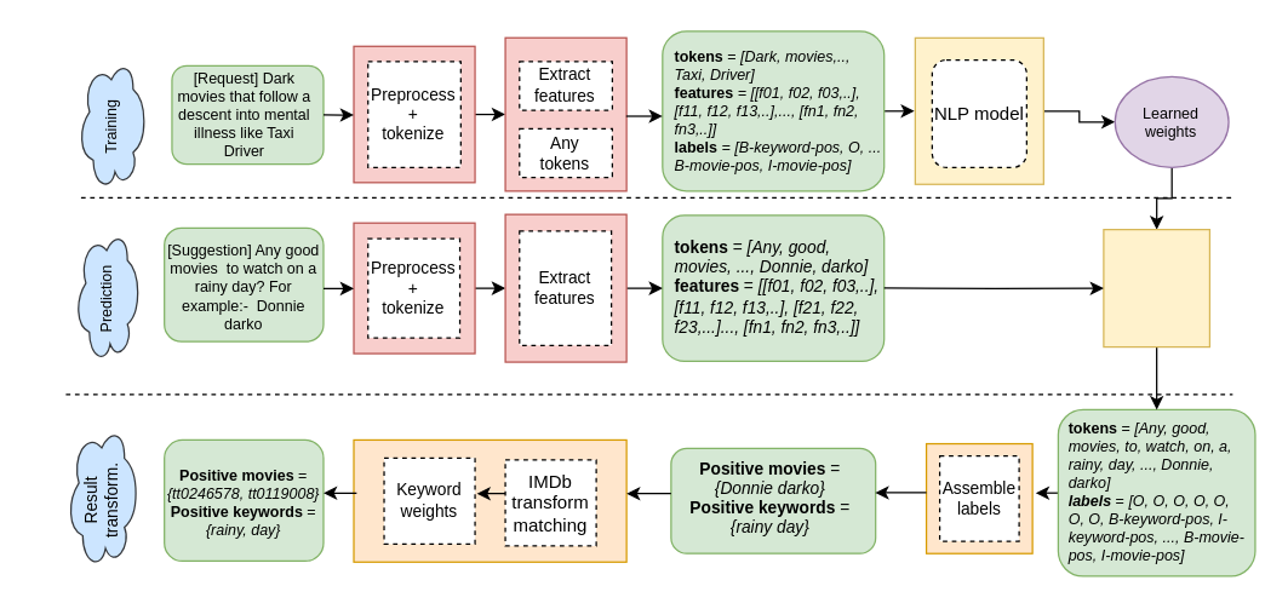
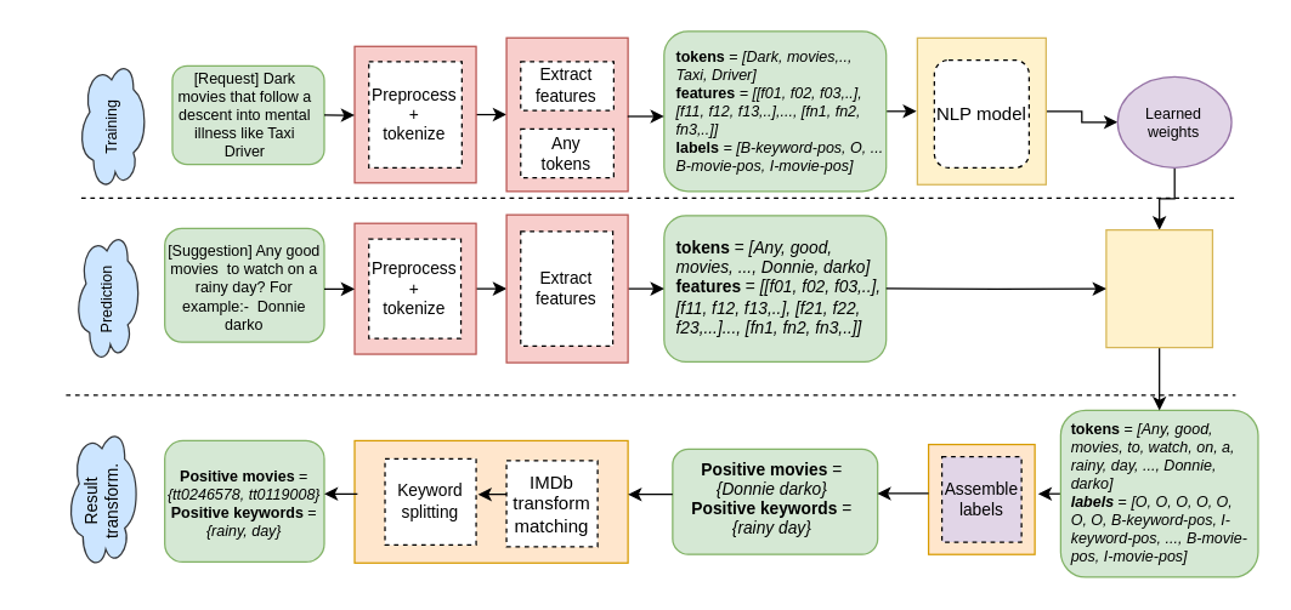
  <mxCell id="0" />
  <mxCell id="1" parent="0" />
  <mxCell id="2" value="" style="edgeStyle=orthogonalEdgeStyle;rounded=0;orthogonalLoop=1;jettySize=auto;html=1;" edge="1" parent="1" source="19" target="12"><mxGeometry relative="1" as="geometry" /></mxCell>
  <mxCell id="3" value="Prediction" style="ellipse;shape=cloud;whiteSpace=wrap;html=1;fillColor=#cce5ff;strokeColor=#36393d;fontSize=10;rotation=-90;" vertex="1" parent="1"><mxGeometry x="26.75" y="174.38" width="86.25" height="45.62" as="geometry" /></mxCell>
  <mxCell id="4" value="&lt;font size=&quot;1&quot;&gt;Training&lt;/font&gt;" style="ellipse;shape=cloud;whiteSpace=wrap;html=1;fillColor=#cce5ff;strokeColor=#36393d;direction=east;rotation=-90;" vertex="1" parent="1"><mxGeometry x="30.5" y="60.04" width="85" height="47.81" as="geometry" /></mxCell>
  <mxCell id="5" value="" style="rounded=1;whiteSpace=wrap;html=1;fillColor=#d5e8d4;strokeColor=#82b366;fontSize=11;align=left;" parent="1" vertex="1"><mxGeometry x="442.38" y="295.63" width="135" height="69.37" as="geometry" /></mxCell>
  <mxCell id="6" value="" style="edgeStyle=orthogonalEdgeStyle;rounded=0;orthogonalLoop=1;jettySize=auto;html=1;" edge="1" parent="1" source="7" target="8"><mxGeometry relative="1" as="geometry" /></mxCell>
  <mxCell id="7" value="" style="rounded=0;whiteSpace=wrap;html=1;direction=south;fillColor=#f8cecc;strokeColor=#b85450;" parent="1" vertex="1"><mxGeometry x="233" y="30" width="80" height="90" as="geometry" /></mxCell>
  <mxCell id="8" value="" style="rounded=0;whiteSpace=wrap;html=1;direction=south;fillColor=#f8cecc;strokeColor=#b85450;" parent="1" vertex="1"><mxGeometry x="332.99" y="24.38" width="80.01" height="101.25" as="geometry" /></mxCell>
  <mxCell id="9" value="" style="rounded=1;whiteSpace=wrap;html=1;fillColor=#d5e8d4;strokeColor=#82b366;" parent="1" vertex="1"><mxGeometry x="436.75" y="20" width="146.25" height="105.63" as="geometry" /></mxCell>
  <mxCell id="10" value="" style="rounded=1;whiteSpace=wrap;html=1;fillColor=#d5e8d4;strokeColor=#82b366;" parent="1" vertex="1"><mxGeometry x="436.75" y="141.56" width="146.25" height="96.49" as="geometry" /></mxCell>
  <mxCell id="11" style="edgeStyle=orthogonalEdgeStyle;rounded=0;orthogonalLoop=1;jettySize=auto;html=1;exitX=0.5;exitY=0;exitDx=0;exitDy=0;entryX=0;entryY=0.5;entryDx=0;entryDy=0;" edge="1" parent="1" source="12" target="14"><mxGeometry relative="1" as="geometry" /></mxCell>
  <mxCell id="12" value="" style="rounded=0;whiteSpace=wrap;html=1;direction=south;fillColor=#fff2cc;strokeColor=#d6b656;" parent="1" vertex="1"><mxGeometry x="603.5" y="24.47" width="84.75" height="96.68" as="geometry" /></mxCell>
  <mxCell id="13" style="edgeStyle=orthogonalEdgeStyle;rounded=0;orthogonalLoop=1;jettySize=auto;html=1;exitX=0.5;exitY=1;exitDx=0;exitDy=0;entryX=0.5;entryY=0;entryDx=0;entryDy=0;" edge="1" parent="1" source="14" target="35"><mxGeometry relative="1" as="geometry" /></mxCell>
  <mxCell id="14" value="Learned weights" style="ellipse;whiteSpace=wrap;html=1;fontSize=10;fillColor=#e1d5e7;strokeColor=#9673a6;" parent="1" vertex="1"><mxGeometry x="735.38" y="50" width="75" height="60" as="geometry" /></mxCell>
  <mxCell id="15" style="edgeStyle=orthogonalEdgeStyle;rounded=0;orthogonalLoop=1;jettySize=auto;html=1;exitX=0;exitY=0.5;exitDx=0;exitDy=0;" edge="1" parent="1" source="16"><mxGeometry relative="1" as="geometry"><mxPoint x="683" y="325.143" as="targetPoint" /></mxGeometry></mxCell>
  <mxCell id="16" value="" style="rounded=1;whiteSpace=wrap;html=1;fillColor=#d5e8d4;strokeColor=#82b366;" parent="1" vertex="1"><mxGeometry x="697.88" y="270" width="130" height="110" as="geometry" /></mxCell>
  <mxCell id="17" value="" style="rounded=1;whiteSpace=wrap;html=1;fillColor=#d5e8d4;strokeColor=#82b366;" parent="1" vertex="1"><mxGeometry x="108" y="150" width="105" height="75" as="geometry" /></mxCell>
  <mxCell id="18" value="&lt;div style=&quot;font-size: 11px;&quot;&gt;&lt;b style=&quot;font-size: 11px;&quot;&gt;tokens&lt;/b&gt; = &lt;i style=&quot;font-size: 11px;&quot;&gt;[&lt;font style=&quot;font-size: 11px;&quot;&gt;Any, good, movies, ..., Donnie, darko]&lt;/font&gt;&lt;/i&gt;&lt;/div&gt;&lt;div style=&quot;font-size: 11px;&quot;&gt;&lt;b style=&quot;font-size: 11px;&quot;&gt;&lt;font style=&quot;font-size: 11px;&quot;&gt;features&lt;/font&gt;&lt;/b&gt;&lt;i style=&quot;font-size: 11px;&quot;&gt;&lt;font style=&quot;font-size: 11px;&quot;&gt; &lt;/font&gt;&lt;/i&gt;&lt;font style=&quot;font-size: 11px;&quot;&gt;= &lt;/font&gt;&lt;font style=&quot;font-size: 11px;&quot;&gt;&lt;i style=&quot;font-size: 11px;&quot;&gt;[&lt;font style=&quot;font-size: 11px;&quot;&gt;[f01, f02, f03,..], [f11, f12, f13,..], [f21, f22, f23,...]..., [fn1, fn2, fn3,..]]&lt;/font&gt;&lt;/i&gt;&lt;/font&gt;&lt;/div&gt;" style="text;whiteSpace=wrap;html=1;align=left;fontSize=11;" vertex="1" parent="1"><mxGeometry x="443" y="150" width="140" height="82.93" as="geometry" /></mxCell>
  <mxCell id="19" value="&lt;div style=&quot;font-size: 10px;&quot;&gt;&lt;font style=&quot;font-size: 10px;&quot;&gt;&lt;b style=&quot;font-size: 10px;&quot;&gt;tokens&lt;/b&gt; = &lt;i style=&quot;font-size: 10px;&quot;&gt;[Dark, movies,.., Taxi, Driver]&lt;/i&gt;&lt;/font&gt;&lt;/div&gt;&lt;div style=&quot;font-size: 10px;&quot;&gt;&lt;font style=&quot;font-size: 10px;&quot;&gt;&lt;b style=&quot;font-size: 10px;&quot;&gt;features&lt;/b&gt;&lt;i style=&quot;font-size: 10px;&quot;&gt; = [[f01, f02, f03,..], [f11, f12, f13,..],..., [fn1, fn2, fn3,..]]&lt;/i&gt;&lt;/font&gt;&lt;/div&gt;&lt;div style=&quot;font-size: 10px;&quot;&gt;&lt;font style=&quot;font-size: 10px;&quot;&gt;&lt;b style=&quot;font-size: 10px;&quot;&gt;labels&lt;/b&gt;&lt;i style=&quot;font-size: 10px;&quot;&gt; = [B-keyword-pos, O, ... B-movie-pos, I-movie-pos]&lt;br style=&quot;font-size: 10px;&quot;&gt;&lt;/i&gt; &lt;/font&gt;&lt;/div&gt;" style="text;html=1;strokeColor=none;fillColor=none;align=left;verticalAlign=middle;whiteSpace=wrap;rounded=0;strokeWidth=1;fontSize=10;" vertex="1" parent="1"><mxGeometry x="443" y="24.38" width="140" height="96.68" as="geometry" /></mxCell>
  <mxCell id="20" value="&lt;div style=&quot;font-size: 11px;&quot;&gt;Preprocess &lt;br style=&quot;font-size: 11px;&quot;&gt;&lt;/div&gt;&lt;div style=&quot;font-size: 11px;&quot;&gt;+&lt;/div&gt;&lt;div style=&quot;font-size: 11px;&quot;&gt;tokenize&lt;/div&gt;" style="rounded=0;whiteSpace=wrap;html=1;fontSize=11;dashed=1;" vertex="1" parent="1"><mxGeometry x="242.38" y="40" width="61.25" height="70" as="geometry" /></mxCell>
  <mxCell id="21" value="Extract features" style="rounded=0;whiteSpace=wrap;html=1;fontSize=11;dashed=1;" vertex="1" parent="1"><mxGeometry x="342.37" y="40" width="61.25" height="32.19" as="geometry" /></mxCell>
  <mxCell id="22" value="&lt;div style=&quot;font-size: 11px;&quot;&gt;Any &lt;br style=&quot;font-size: 11px;&quot;&gt;&lt;/div&gt;&lt;div style=&quot;font-size: 11px;&quot;&gt;tokens&lt;/div&gt;" style="rounded=0;whiteSpace=wrap;html=1;fontSize=11;dashed=1;" vertex="1" parent="1"><mxGeometry x="342.36" y="84.49" width="61.25" height="32.19" as="geometry" /></mxCell>
  <mxCell id="23" value="&lt;div&gt;Result &lt;br&gt;&lt;/div&gt;&lt;div&gt;transform.&lt;/div&gt;" style="ellipse;shape=cloud;whiteSpace=wrap;html=1;fillColor=#cce5ff;strokeColor=#36393d;fontSize=11;rotation=-90;" vertex="1" parent="1"><mxGeometry x="20.25" y="305" width="92.75" height="50" as="geometry" /></mxCell>
  <mxCell id="24" value="" style="rounded=1;whiteSpace=wrap;html=1;fillColor=#d5e8d4;strokeColor=#82b366;" parent="1" vertex="1"><mxGeometry x="113" y="42.85" width="100" height="65" as="geometry" /></mxCell>
  <mxCell id="25" style="edgeStyle=orthogonalEdgeStyle;rounded=0;orthogonalLoop=1;jettySize=auto;html=1;exitX=1;exitY=0.5;exitDx=0;exitDy=0;entryX=0.5;entryY=1;entryDx=0;entryDy=0;" edge="1" parent="1" source="24" target="7"><mxGeometry relative="1" as="geometry" /></mxCell>
  <mxCell id="26" value="[Request] &lt;font style=&quot;font-size: 10px;&quot;&gt;Dark movies that follow a descent into mental illness like Taxi Driver &lt;/font&gt;" style="text;html=1;strokeColor=none;fillColor=none;align=center;verticalAlign=middle;whiteSpace=wrap;rounded=0;strokeWidth=1;fontSize=10;" vertex="1" parent="1"><mxGeometry x="115.5" y="45" width="90" height="60" as="geometry" /></mxCell>
  <mxCell id="27" style="edgeStyle=orthogonalEdgeStyle;rounded=0;orthogonalLoop=1;jettySize=auto;html=1;exitX=0.5;exitY=0;exitDx=0;exitDy=0;entryX=0.5;entryY=1;entryDx=0;entryDy=0;" edge="1" parent="1" source="28" target="31"><mxGeometry relative="1" as="geometry" /></mxCell>
  <mxCell id="28" value="" style="rounded=0;whiteSpace=wrap;html=1;direction=south;fillColor=#f8cecc;strokeColor=#b85450;" vertex="1" parent="1"><mxGeometry x="233" y="146.68" width="80" height="86.25" as="geometry" /></mxCell>
  <mxCell id="29" value="&lt;div style=&quot;font-size: 11px;&quot;&gt;Preprocess &lt;br style=&quot;font-size: 11px;&quot;&gt;&lt;/div&gt;&lt;div style=&quot;font-size: 11px;&quot;&gt;+&lt;/div&gt;&lt;div style=&quot;font-size: 11px;&quot;&gt;tokenize&lt;/div&gt;" style="rounded=0;whiteSpace=wrap;html=1;fontSize=11;dashed=1;" vertex="1" parent="1"><mxGeometry x="242.38" y="157.07" width="60.62" height="65.47" as="geometry" /></mxCell>
  <mxCell id="30" style="edgeStyle=orthogonalEdgeStyle;rounded=0;orthogonalLoop=1;jettySize=auto;html=1;exitX=0.5;exitY=0;exitDx=0;exitDy=0;entryX=0;entryY=0.5;entryDx=0;entryDy=0;" edge="1" parent="1" source="31" target="10"><mxGeometry relative="1" as="geometry" /></mxCell>
  <mxCell id="31" value="" style="rounded=0;whiteSpace=wrap;html=1;direction=south;fillColor=#f8cecc;strokeColor=#b85450;" vertex="1" parent="1"><mxGeometry x="333" y="141.05" width="80" height="97.5" as="geometry" /></mxCell>
  <mxCell id="32" value="Extract features" style="rounded=0;whiteSpace=wrap;html=1;fontSize=11;dashed=1;" vertex="1" parent="1"><mxGeometry x="342.36" y="152.07" width="60.64" height="75.47" as="geometry" /></mxCell>
  <mxCell id="33" value="[Suggestion] Any good movies&amp;nbsp; to watch on a rainy day? For example:-&amp;nbsp; Donnie darko" style="text;whiteSpace=wrap;html=1;align=center;fontSize=10;" vertex="1" parent="1"><mxGeometry x="108" y="152.69" width="104.99" height="65" as="geometry" /></mxCell>
  <mxCell id="34" style="edgeStyle=orthogonalEdgeStyle;rounded=0;orthogonalLoop=1;jettySize=auto;html=1;exitX=0.5;exitY=1;exitDx=0;exitDy=0;entryX=0.5;entryY=0;entryDx=0;entryDy=0;" edge="1" parent="1" source="35" target="16"><mxGeometry relative="1" as="geometry" /></mxCell>
  <mxCell id="35" value="" style="rounded=0;whiteSpace=wrap;html=1;fillColor=#fff2cc;strokeColor=#d6b656;" vertex="1" parent="1"><mxGeometry x="727.87" y="151.03" width="70" height="77.54" as="geometry" /></mxCell>
  <mxCell id="36" value="" style="endArrow=none;dashed=1;html=1;rounded=0;" edge="1" parent="1"><mxGeometry width="50" height="50" relative="1" as="geometry"><mxPoint x="53" y="130" as="sourcePoint" /><mxPoint x="813" y="130" as="targetPoint" /></mxGeometry></mxCell>
  <mxCell id="37" value="" style="endArrow=none;dashed=1;html=1;rounded=0;" edge="1" parent="1"><mxGeometry width="50" height="50" relative="1" as="geometry"><mxPoint y="260" as="sourcePoint" x="43" /><mxPoint x="813" y="260" as="targetPoint" /></mxGeometry></mxCell>
  <mxCell id="38" style="edgeStyle=orthogonalEdgeStyle;rounded=0;orthogonalLoop=1;jettySize=auto;html=1;" edge="1" parent="1"><mxGeometry relative="1" as="geometry"><mxPoint x="213" y="190" as="sourcePoint" /><mxPoint x="233" y="190" as="targetPoint" /></mxGeometry></mxCell>
  <mxCell id="39" value="NLP model" style="whiteSpace=wrap;html=1;dashed=1;rounded=1;" vertex="1" parent="1"><mxGeometry x="614.69" y="39.07" width="62.38" height="70.93" as="geometry" /></mxCell>
  <mxCell id="40" style="edgeStyle=orthogonalEdgeStyle;rounded=0;orthogonalLoop=1;jettySize=auto;html=1;exitX=0.5;exitY=0;exitDx=0;exitDy=0;entryX=0;entryY=0.5;entryDx=0;entryDy=0;" edge="1" parent="1"><mxGeometry relative="1" as="geometry"><mxPoint x="412.75" y="76.16" as="sourcePoint" /><mxPoint x="436.75" y="76.16" as="targetPoint" /></mxGeometry></mxCell>
  <mxCell id="41" value="&lt;div style=&quot;font-size: 10px;&quot;&gt;&lt;b style=&quot;font-size: 10px;&quot;&gt;tokens&lt;/b&gt; = &lt;i style=&quot;font-size: 10px;&quot;&gt;[&lt;font style=&quot;font-size: 10px;&quot;&gt;Any, good, movies, to, watch, on, a, rainy, day, ..., Donnie, darko]&lt;br style=&quot;font-size: 10px;&quot;&gt;&lt;/font&gt;&lt;/i&gt;&lt;/div&gt;&lt;div style=&quot;font-size: 10px;&quot;&gt;&lt;b style=&quot;font-size: 10px;&quot;&gt;&lt;font style=&quot;font-size: 10px;&quot;&gt;&lt;i style=&quot;font-size: 10px;&quot;&gt;labels&lt;/i&gt;&lt;/font&gt;&lt;/b&gt;&lt;i style=&quot;font-size: 10px;&quot;&gt;&lt;font style=&quot;font-size: 10px;&quot;&gt; &lt;/font&gt;&lt;/i&gt;&lt;font style=&quot;font-size: 10px;&quot;&gt;= &lt;/font&gt;&lt;font style=&quot;font-size: 10px;&quot;&gt;&lt;i style=&quot;font-size: 10px;&quot;&gt;[O, O, O, O, O, O, O, B-keyword-pos, I-keyword-pos, ..., B-movie-pos, I-movie-pos]&lt;/i&gt;&lt;/font&gt;&lt;/div&gt;" style="text;whiteSpace=wrap;html=1;align=left;fontSize=10;" vertex="1" parent="1"><mxGeometry x="703" y="270" width="119.75" height="95" as="geometry" /></mxCell>
  <mxCell id="42" value="" style="rounded=0;whiteSpace=wrap;html=1;fillColor=#ffe6cc;strokeColor=#d79b00;" vertex="1" parent="1"><mxGeometry x="610.88" y="292.5" width="70" height="72.5" as="geometry" /></mxCell>
  <mxCell id="43" style="edgeStyle=orthogonalEdgeStyle;rounded=0;orthogonalLoop=1;jettySize=auto;html=1;exitX=0.5;exitY=0;exitDx=0;exitDy=0;entryX=0;entryY=0.5;entryDx=0;entryDy=0;" edge="1" parent="1" target="35"><mxGeometry relative="1" as="geometry"><mxPoint x="583" y="189.57" as="sourcePoint" /><mxPoint x="607" y="189.57" as="targetPoint" /></mxGeometry></mxCell>
- <mxCell id="44" value="Assemble labels" style="rounded=0;whiteSpace=wrap;html=1;fontSize=11;dashed=1;" vertex="1" parent="1"><mxGeometry x="619.69" y="300.63" width="52.38" height="56.25" as="geometry" /></mxCell>
+ <mxCell id="44" value="Assemble labels" style="rounded=0;whiteSpace=wrap;html=1;fontSize=11;dashed=1;fillColor=#e1d5e7;" vertex="1" parent="1"><mxGeometry x="619.69" y="300.63" width="52.38" height="56.25" as="geometry" /></mxCell>
  <mxCell id="45" style="edgeStyle=orthogonalEdgeStyle;rounded=0;orthogonalLoop=1;jettySize=auto;html=1;exitX=0;exitY=0.5;exitDx=0;exitDy=0;entryX=0.998;entryY=0.41;entryDx=0;entryDy=0;entryPerimeter=0;" edge="1" parent="1" target="5"><mxGeometry relative="1" as="geometry"><mxPoint x="595.88" y="324.903" as="targetPoint" /><mxPoint x="610.88" y="324.76" as="sourcePoint" /></mxGeometry></mxCell>
  <mxCell id="46" value="&#10;&lt;div style=&quot;font-size: 11px;&quot;&gt;&lt;b style=&quot;font-size: 11px;&quot;&gt;Positive movies&lt;/b&gt; = &lt;i style=&quot;font-size: 11px;&quot;&gt;{Donnie darko}&lt;/i&gt;&lt;/div&gt;&lt;div style=&quot;font-size: 11px;&quot;&gt;&lt;b style=&quot;font-size: 11px;&quot;&gt;Positive keywords&lt;/b&gt; = &lt;i style=&quot;font-size: 11px;&quot;&gt;{rainy day}&lt;/i&gt;&lt;br style=&quot;font-size: 11px;&quot;&gt;&lt;/div&gt;&#10;&#10;" style="text;html=1;strokeColor=none;fillColor=none;align=center;verticalAlign=middle;whiteSpace=wrap;rounded=0;fontSize=11;" vertex="1" parent="1"><mxGeometry x="443" y="310" width="130" height="50" as="geometry" /></mxCell>
  <mxCell id="47" value="" style="rounded=0;whiteSpace=wrap;html=1;fillColor=#ffe6cc;strokeColor=#d79b00;" vertex="1" parent="1"><mxGeometry x="233" y="290" width="180" height="80.62" as="geometry" /></mxCell>
  <mxCell id="48" value="&lt;div&gt;IMDb &lt;br&gt;&lt;/div&gt;&lt;div&gt;transform matching&lt;br&gt;&lt;/div&gt;" style="rounded=0;whiteSpace=wrap;html=1;dashed=1;" vertex="1" parent="1"><mxGeometry x="332.99" y="303.12" width="60.01" height="56.88" as="geometry" /></mxCell>
  <mxCell id="49" style="edgeStyle=orthogonalEdgeStyle;rounded=0;orthogonalLoop=1;jettySize=auto;html=1;exitX=0;exitY=0.5;exitDx=0;exitDy=0;" edge="1" parent="1"><mxGeometry relative="1" as="geometry"><mxPoint x="413" y="325" as="targetPoint" /><mxPoint x="442.38" y="325.36" as="sourcePoint" /></mxGeometry></mxCell>
  <mxCell id="50" value="" style="rounded=1;whiteSpace=wrap;html=1;fillColor=#d5e8d4;strokeColor=#82b366;" vertex="1" parent="1"><mxGeometry x="108" y="290" width="105" height="80" as="geometry" /></mxCell>
  <mxCell id="51" value="&lt;br style=&quot;font-size: 10px;&quot;&gt;&lt;div style=&quot;font-size: 10px;&quot;&gt;&lt;b style=&quot;font-size: 10px;&quot;&gt;Positive movies&lt;/b&gt; = &lt;i style=&quot;font-size: 10px;&quot;&gt;{tt0246578, tt0119008}&lt;/i&gt;&lt;/div&gt;&lt;div style=&quot;font-size: 10px;&quot;&gt;&lt;b style=&quot;font-size: 10px;&quot;&gt;Positive keywords&lt;/b&gt; = &lt;i style=&quot;font-size: 10px;&quot;&gt;{rainy, day}&lt;/i&gt;&lt;br style=&quot;font-size: 10px;&quot;&gt;&lt;/div&gt;" style="text;html=1;strokeColor=none;fillColor=none;align=center;verticalAlign=middle;whiteSpace=wrap;rounded=0;fontSize=10;" vertex="1" parent="1"><mxGeometry x="108" y="290" width="105" height="70" as="geometry" /></mxCell>
- <mxCell id="52" value="Keyword weights" style="rounded=0;whiteSpace=wrap;html=1;dashed=1;fontSize=11;" vertex="1" parent="1"><mxGeometry x="253" y="301.87" width="60" height="56.88" as="geometry" /></mxCell>
+ <mxCell id="52" value="Keyword splitting" style="rounded=0;whiteSpace=wrap;html=1;dashed=1;fontSize=11;" vertex="1" parent="1"><mxGeometry x="253" y="301.87" width="60" height="56.88" as="geometry" /></mxCell>
  <mxCell id="53" style="edgeStyle=orthogonalEdgeStyle;rounded=0;orthogonalLoop=1;jettySize=auto;html=1;exitX=0;exitY=0.5;exitDx=0;exitDy=0;entryX=1.02;entryY=0.41;entryDx=0;entryDy=0;entryPerimeter=0;" edge="1" parent="1" target="52"><mxGeometry relative="1" as="geometry"><mxPoint x="299.12" y="324.6" as="targetPoint" /><mxPoint x="333" y="325.36" as="sourcePoint" /></mxGeometry></mxCell>
  <mxCell id="54" style="edgeStyle=orthogonalEdgeStyle;rounded=0;orthogonalLoop=1;jettySize=auto;html=1;exitX=0;exitY=0.5;exitDx=0;exitDy=0;entryX=1;entryY=0.5;entryDx=0;entryDy=0;" edge="1" parent="1" target="51"><mxGeometry relative="1" as="geometry"><mxPoint x="205.5" y="324.71" as="targetPoint" /><mxPoint x="234.88" y="325.07" as="sourcePoint" /></mxGeometry></mxCell>
